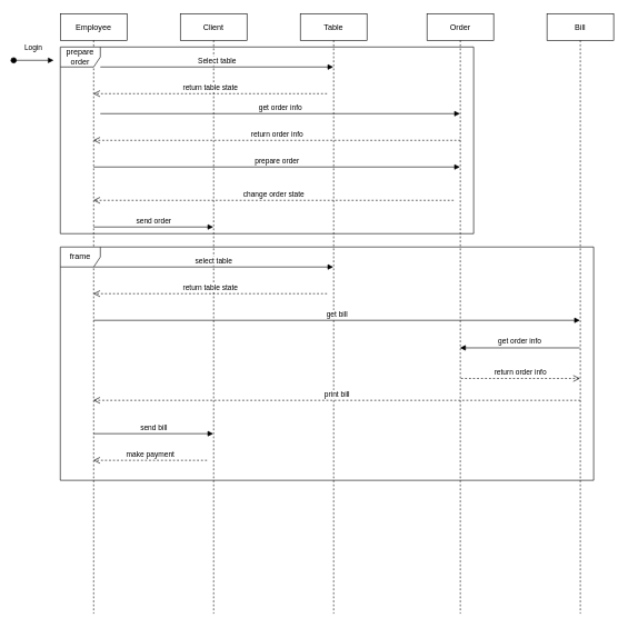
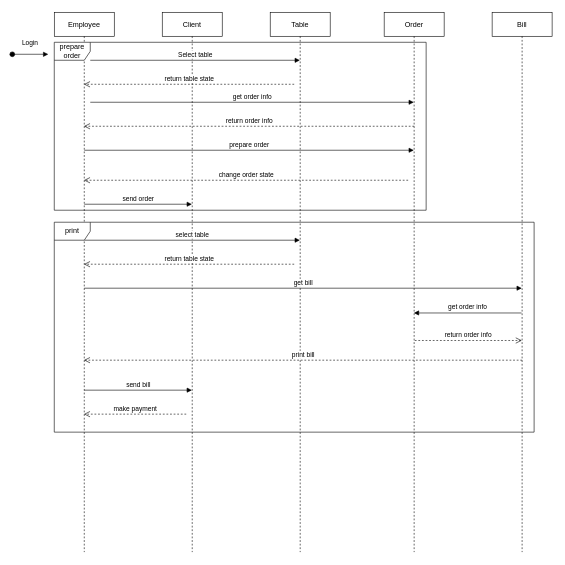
  <mxCell id="0" />
  <mxCell id="1" parent="0" />
  <mxCell id="2" value="Employee" style="shape=umlLifeline;perimeter=lifelinePerimeter;container=1;collapsible=0;recursiveResize=0;rounded=0;shadow=0;strokeWidth=1;" parent="1" vertex="1"><mxGeometry x="90" y="20" width="100" height="900" as="geometry" /></mxCell>
  <mxCell id="3" value="Client" style="shape=umlLifeline;perimeter=lifelinePerimeter;container=1;collapsible=0;recursiveResize=0;rounded=0;shadow=0;strokeWidth=1;" parent="1" vertex="1"><mxGeometry x="270" y="20" width="100" height="900" as="geometry" /></mxCell>
  <mxCell id="4" value="make payment" style="html=1;verticalAlign=bottom;endArrow=open;dashed=1;endSize=8;rounded=0;" edge="1" parent="3" target="2"><mxGeometry relative="1" as="geometry"><mxPoint x="40" y="670" as="sourcePoint" /><mxPoint x="-40" y="670" as="targetPoint" /></mxGeometry></mxCell>
  <mxCell id="5" value="Login" style="verticalAlign=bottom;startArrow=oval;endArrow=block;startSize=8;shadow=0;strokeWidth=1;" parent="1" edge="1"><mxGeometry y="10" relative="1" as="geometry"><mxPoint x="20" y="90" as="sourcePoint" /><mxPoint x="80" y="90" as="targetPoint" /><mxPoint as="offset" /></mxGeometry></mxCell>
  <mxCell id="6" value="Table" style="shape=umlLifeline;perimeter=lifelinePerimeter;container=1;collapsible=0;recursiveResize=0;rounded=0;shadow=0;strokeWidth=1;" vertex="1" parent="1"><mxGeometry x="450" y="20" width="100" height="900" as="geometry" /></mxCell>
  <mxCell id="7" value="return table state" style="html=1;verticalAlign=bottom;endArrow=open;dashed=1;endSize=8;rounded=0;" edge="1" parent="6" target="2"><mxGeometry relative="1" as="geometry"><mxPoint x="40" y="120" as="sourcePoint" /><mxPoint x="-40" y="120" as="targetPoint" /></mxGeometry></mxCell>
  <mxCell id="8" value="return table state" style="html=1;verticalAlign=bottom;endArrow=open;dashed=1;endSize=8;rounded=0;" edge="1" parent="6" target="2"><mxGeometry relative="1" as="geometry"><mxPoint x="40" y="420" as="sourcePoint" /><mxPoint x="-40" y="420" as="targetPoint" /></mxGeometry></mxCell>
  <mxCell id="9" value="Order" style="shape=umlLifeline;perimeter=lifelinePerimeter;container=1;collapsible=0;recursiveResize=0;rounded=0;shadow=0;strokeWidth=1;" vertex="1" parent="1"><mxGeometry x="640" y="20" width="100" height="900" as="geometry" /></mxCell>
  <mxCell id="10" value="return order info" style="html=1;verticalAlign=bottom;endArrow=open;dashed=1;endSize=8;rounded=0;" edge="1" parent="9" target="2"><mxGeometry relative="1" as="geometry"><mxPoint x="50" y="190" as="sourcePoint" /><mxPoint x="-40" y="180" as="targetPoint" /></mxGeometry></mxCell>
  <mxCell id="11" value="change order state" style="html=1;verticalAlign=bottom;endArrow=open;dashed=1;endSize=8;rounded=0;" edge="1" parent="9" target="2"><mxGeometry relative="1" as="geometry"><mxPoint x="40" y="280" as="sourcePoint" /><mxPoint x="-40" y="280" as="targetPoint" /></mxGeometry></mxCell>
  <mxCell id="12" value="Bill" style="shape=umlLifeline;perimeter=lifelinePerimeter;container=1;collapsible=0;recursiveResize=0;rounded=0;shadow=0;strokeWidth=1;" vertex="1" parent="1"><mxGeometry x="820" y="20" width="100" height="900" as="geometry" /></mxCell>
  <mxCell id="13" value="print bill" style="html=1;verticalAlign=bottom;endArrow=open;dashed=1;endSize=8;rounded=0;" edge="1" parent="12" target="2"><mxGeometry relative="1" as="geometry"><mxPoint x="50" y="580" as="sourcePoint" /><mxPoint x="-30" y="580" as="targetPoint" /></mxGeometry></mxCell>
  <mxCell id="14" value="Select table" style="html=1;verticalAlign=bottom;endArrow=block;rounded=0;" edge="1" parent="1" target="6"><mxGeometry width="80" relative="1" as="geometry"><mxPoint x="150" y="100" as="sourcePoint" /><mxPoint x="230" y="100" as="targetPoint" /></mxGeometry></mxCell>
  <mxCell id="15" value="get order info" style="html=1;verticalAlign=bottom;endArrow=block;rounded=0;" edge="1" parent="1" target="9"><mxGeometry width="80" relative="1" as="geometry"><mxPoint x="150" y="170" as="sourcePoint" /><mxPoint x="230" y="170" as="targetPoint" /></mxGeometry></mxCell>
  <mxCell id="16" value="prepare order" style="html=1;verticalAlign=bottom;endArrow=block;rounded=0;" edge="1" parent="1" target="9"><mxGeometry width="80" relative="1" as="geometry"><mxPoint x="140" y="250" as="sourcePoint" /><mxPoint x="220" y="250" as="targetPoint" /></mxGeometry></mxCell>
  <mxCell id="17" value="send order" style="html=1;verticalAlign=bottom;endArrow=block;rounded=0;" edge="1" parent="1" target="3"><mxGeometry width="80" relative="1" as="geometry"><mxPoint x="140" y="340" as="sourcePoint" /><mxPoint x="220" y="340" as="targetPoint" /></mxGeometry></mxCell>
  <mxCell id="18" value="prepare&lt;br&gt;order" style="shape=umlFrame;whiteSpace=wrap;html=1;" vertex="1" parent="1"><mxGeometry x="90" y="70" width="620" height="280" as="geometry" /></mxCell>
  <mxCell id="19" value="select table" style="html=1;verticalAlign=bottom;endArrow=block;rounded=0;" edge="1" parent="1" target="6"><mxGeometry width="80" relative="1" as="geometry"><mxPoint x="140" y="400" as="sourcePoint" /><mxPoint x="220" y="400" as="targetPoint" /></mxGeometry></mxCell>
  <mxCell id="20" value="get bill" style="html=1;verticalAlign=bottom;endArrow=block;rounded=0;" edge="1" parent="1" target="12"><mxGeometry width="80" relative="1" as="geometry"><mxPoint x="140" y="480" as="sourcePoint" /><mxPoint x="220" y="480" as="targetPoint" /></mxGeometry></mxCell>
  <mxCell id="21" value="get order info" style="html=1;verticalAlign=bottom;endArrow=block;rounded=0;exitX=0.49;exitY=0.557;exitDx=0;exitDy=0;exitPerimeter=0;" edge="1" parent="1" source="12" target="9"><mxGeometry width="80" relative="1" as="geometry"><mxPoint x="780" y="520" as="sourcePoint" /><mxPoint x="860" y="520" as="targetPoint" /></mxGeometry></mxCell>
  <mxCell id="22" value="return order info" style="html=1;verticalAlign=bottom;endArrow=open;dashed=1;endSize=8;rounded=0;exitX=0.51;exitY=0.608;exitDx=0;exitDy=0;exitPerimeter=0;" edge="1" parent="1" source="9" target="12"><mxGeometry relative="1" as="geometry"><mxPoint x="430" y="370" as="sourcePoint" /><mxPoint x="350" y="370" as="targetPoint" /></mxGeometry></mxCell>
  <mxCell id="23" value="send bill" style="html=1;verticalAlign=bottom;endArrow=block;rounded=0;" edge="1" parent="1" target="3"><mxGeometry width="80" relative="1" as="geometry"><mxPoint x="140" y="650" as="sourcePoint" /><mxPoint x="220" y="650" as="targetPoint" /></mxGeometry></mxCell>
- <mxCell id="24" value="frame" style="shape=umlFrame;whiteSpace=wrap;html=1;" vertex="1" parent="1"><mxGeometry x="90" y="370" width="800" height="350" as="geometry" /></mxCell>
+ <mxCell id="24" value="print" style="shape=umlFrame;whiteSpace=wrap;html=1;" vertex="1" parent="1"><mxGeometry x="90" y="370" width="800" height="350" as="geometry" /></mxCell>
